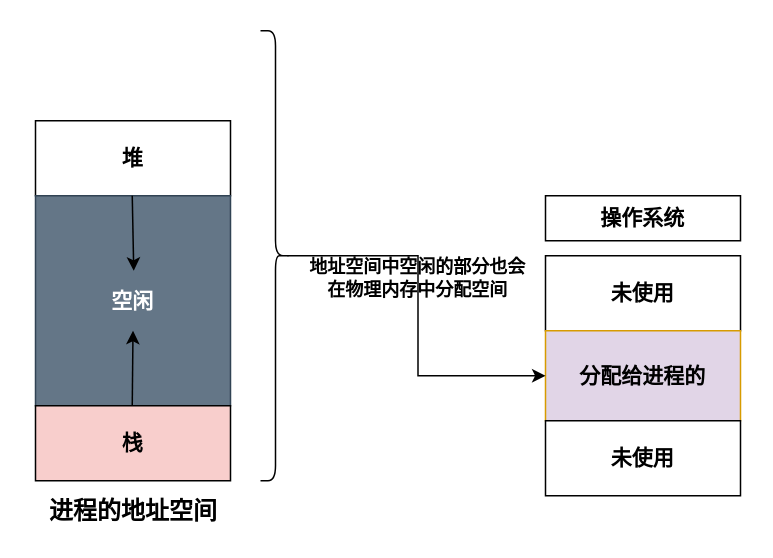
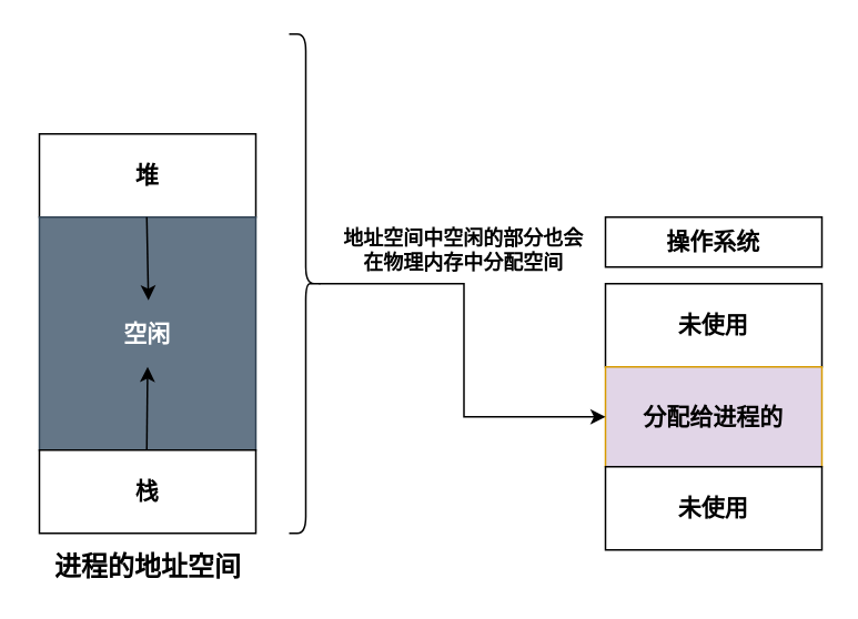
  <mxCell id="0" />
  <mxCell id="1" parent="0" />
  <mxCell id="2" value="&lt;b&gt;&lt;font style=&quot;font-size: 14px&quot;&gt;堆&lt;/font&gt;&lt;/b&gt;" style="rounded=0;whiteSpace=wrap;html=1;" vertex="1" parent="1"><mxGeometry x="23" y="80" width="130" height="50" as="geometry" /></mxCell>
  <mxCell id="3" value="&lt;b&gt;&lt;font style=&quot;font-size: 14px&quot;&gt;空闲&lt;/font&gt;&lt;/b&gt;" style="rounded=0;whiteSpace=wrap;html=1;fillColor=#647687;strokeColor=#314354;fontColor=#ffffff;" vertex="1" parent="1"><mxGeometry x="23" y="130" width="130" height="140" as="geometry" /></mxCell>
- <mxCell id="4" value="&lt;b&gt;&lt;font style=&quot;font-size: 14px&quot;&gt;栈&lt;/font&gt;&lt;/b&gt;" style="rounded=0;whiteSpace=wrap;html=1;fillColor=#f8cecc;" vertex="1" parent="1"><mxGeometry x="23" y="270" width="130" height="50" as="geometry" /></mxCell>
+ <mxCell id="4" value="&lt;b&gt;&lt;font style=&quot;font-size: 14px&quot;&gt;栈&lt;/font&gt;&lt;/b&gt;" style="rounded=0;whiteSpace=wrap;html=1;" vertex="1" parent="1"><mxGeometry x="23" y="270" width="130" height="50" as="geometry" /></mxCell>
  <mxCell id="5" value="" style="endArrow=classic;html=1;" edge="1" parent="1"><mxGeometry width="50" height="50" relative="1" as="geometry"><mxPoint x="87.5" y="270" as="sourcePoint" /><mxPoint x="88" y="220" as="targetPoint" /></mxGeometry></mxCell>
  <mxCell id="6" value="" style="endArrow=classic;html=1;" edge="1" parent="1"><mxGeometry width="50" height="50" relative="1" as="geometry"><mxPoint x="87.5" y="130" as="sourcePoint" /><mxPoint x="88.5" y="180" as="targetPoint" /></mxGeometry></mxCell>
  <mxCell id="7" value="&lt;b&gt;&lt;font style=&quot;font-size: 16px&quot;&gt;进程的地址空间&lt;/font&gt;&lt;/b&gt;" style="text;html=1;strokeColor=none;fillColor=none;align=center;verticalAlign=middle;whiteSpace=wrap;rounded=0;" vertex="1" parent="1"><mxGeometry x="20.5" y="330" width="135" height="20" as="geometry" /></mxCell>
  <mxCell id="8" value="&lt;b&gt;&lt;font style=&quot;font-size: 14px&quot;&gt;操作系统&lt;/font&gt;&lt;/b&gt;" style="rounded=0;whiteSpace=wrap;html=1;" vertex="1" parent="1"><mxGeometry x="363" y="130" width="130" height="30" as="geometry" /></mxCell>
  <mxCell id="9" value="&lt;b&gt;&lt;font style=&quot;font-size: 14px&quot;&gt;未使用&lt;/font&gt;&lt;/b&gt;" style="rounded=0;whiteSpace=wrap;html=1;" vertex="1" parent="1"><mxGeometry x="363" y="170" width="130" height="50" as="geometry" /></mxCell>
  <mxCell id="10" value="&lt;b&gt;&lt;font style=&quot;font-size: 14px&quot;&gt;分配给进程的&lt;/font&gt;&lt;/b&gt;" style="rounded=0;whiteSpace=wrap;html=1;fillColor=#e1d5e7;strokeColor=#d79b00;" vertex="1" parent="1"><mxGeometry x="363" y="220" width="130" height="60" as="geometry" /></mxCell>
  <mxCell id="11" value="&lt;b&gt;&lt;font style=&quot;font-size: 14px&quot;&gt;未使用&lt;/font&gt;&lt;/b&gt;" style="rounded=0;whiteSpace=wrap;html=1;" vertex="1" parent="1"><mxGeometry x="363" y="280" width="130" height="50" as="geometry" /></mxCell>
  <mxCell id="12" style="edgeStyle=orthogonalEdgeStyle;rounded=0;orthogonalLoop=1;jettySize=auto;html=1;exitX=0.1;exitY=0.5;exitDx=0;exitDy=0;exitPerimeter=0;entryX=0;entryY=0.5;entryDx=0;entryDy=0;" edge="1" parent="1" source="13" target="10"><mxGeometry relative="1" as="geometry" /></mxCell>
  <mxCell id="13" value="" style="shape=curlyBracket;whiteSpace=wrap;html=1;rounded=1;flipH=1;" vertex="1" parent="1"><mxGeometry x="173" y="20" width="20" height="300" as="geometry" /></mxCell>
- <mxCell id="14" value="&lt;b&gt;地址空间中空闲的部分也会在物理内存中分配空间&lt;/b&gt;" style="text;html=1;strokeColor=none;fillColor=none;align=center;verticalAlign=middle;whiteSpace=wrap;rounded=0;" vertex="1" parent="1"><mxGeometry x="203" y="175" width="150" height="20" as="geometry" /></mxCell>
+ <mxCell id="14" value="&lt;b&gt;地址空间中空闲的部分也会在物理内存中分配空间&lt;/b&gt;" style="text;html=1;strokeColor=none;fillColor=none;align=center;verticalAlign=middle;whiteSpace=wrap;rounded=0;" vertex="1" parent="1"><mxGeometry x="203" y="140" width="150" height="20" as="geometry" /></mxCell>
